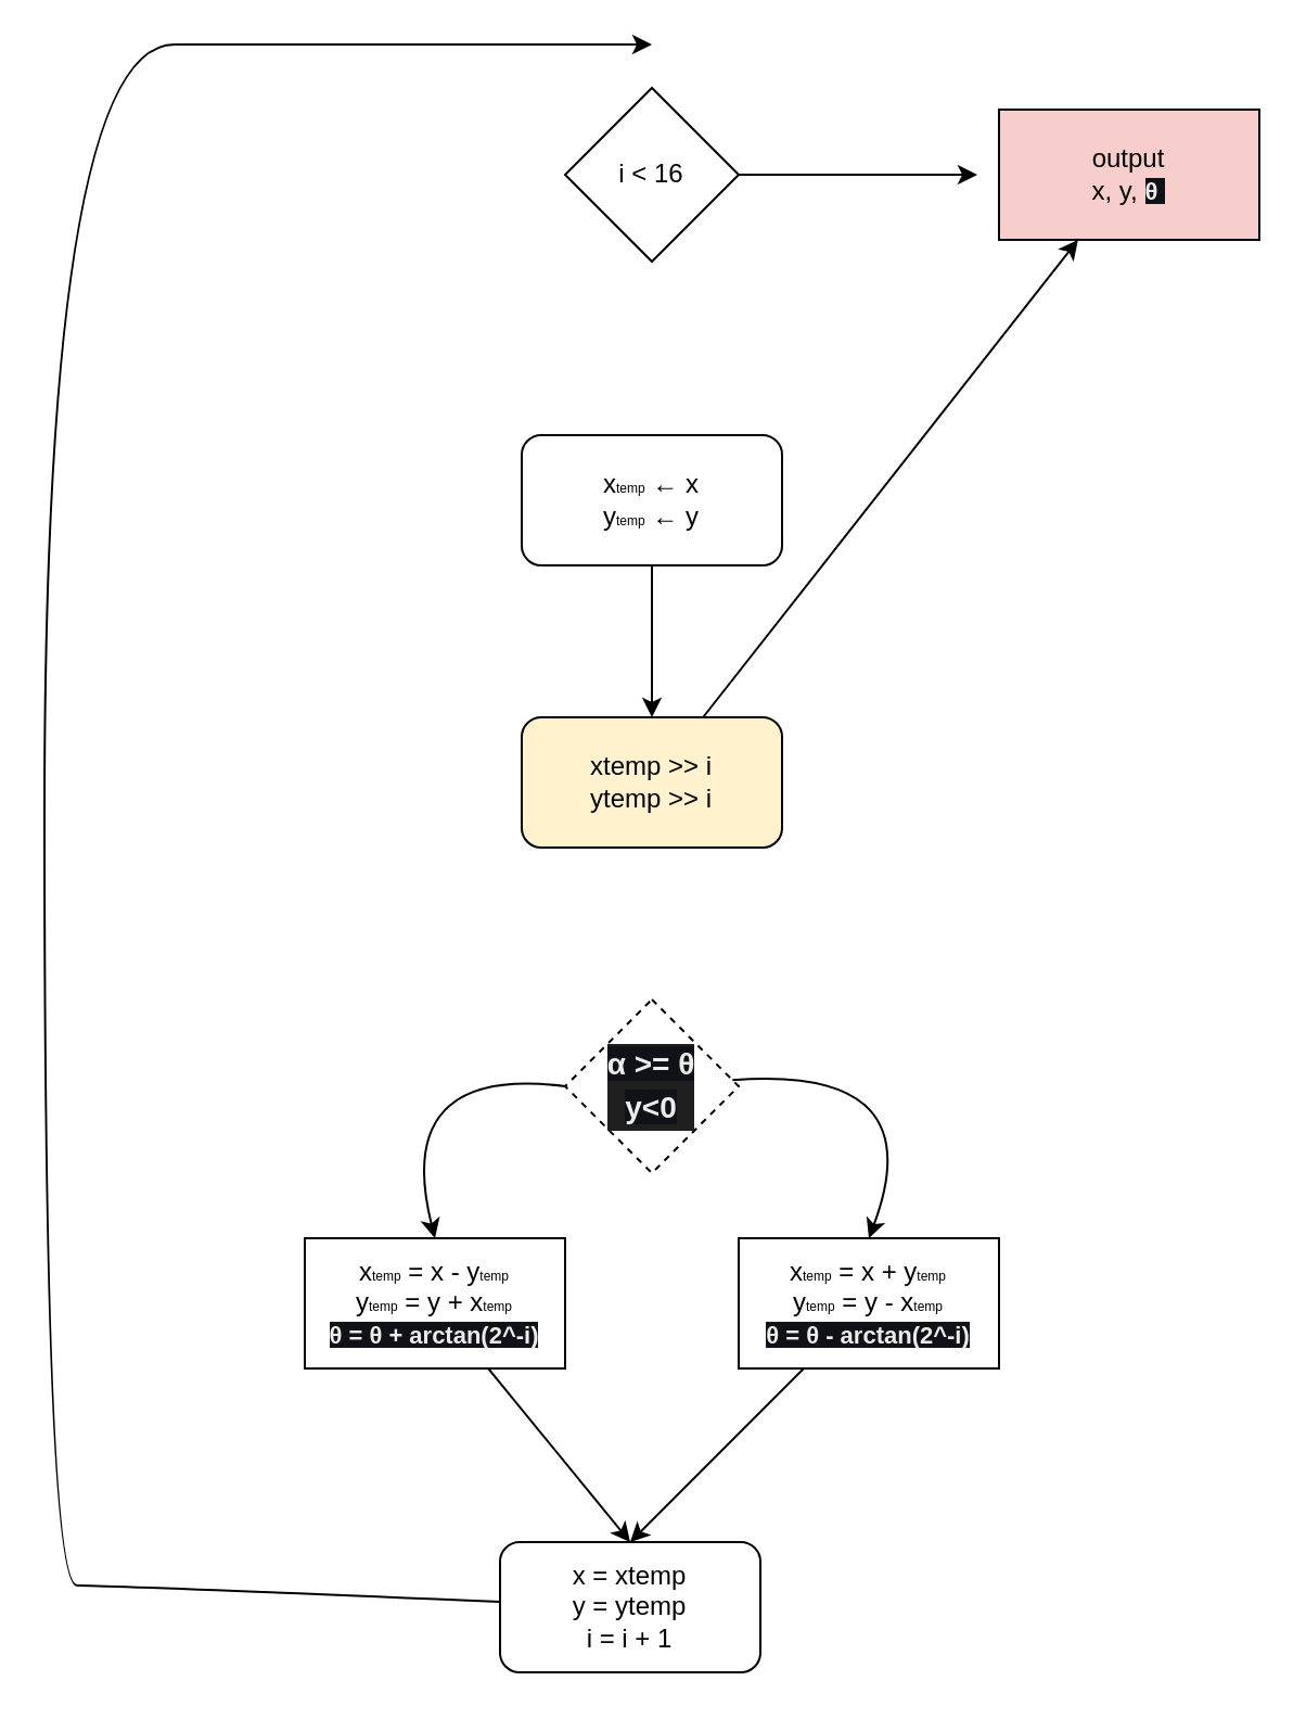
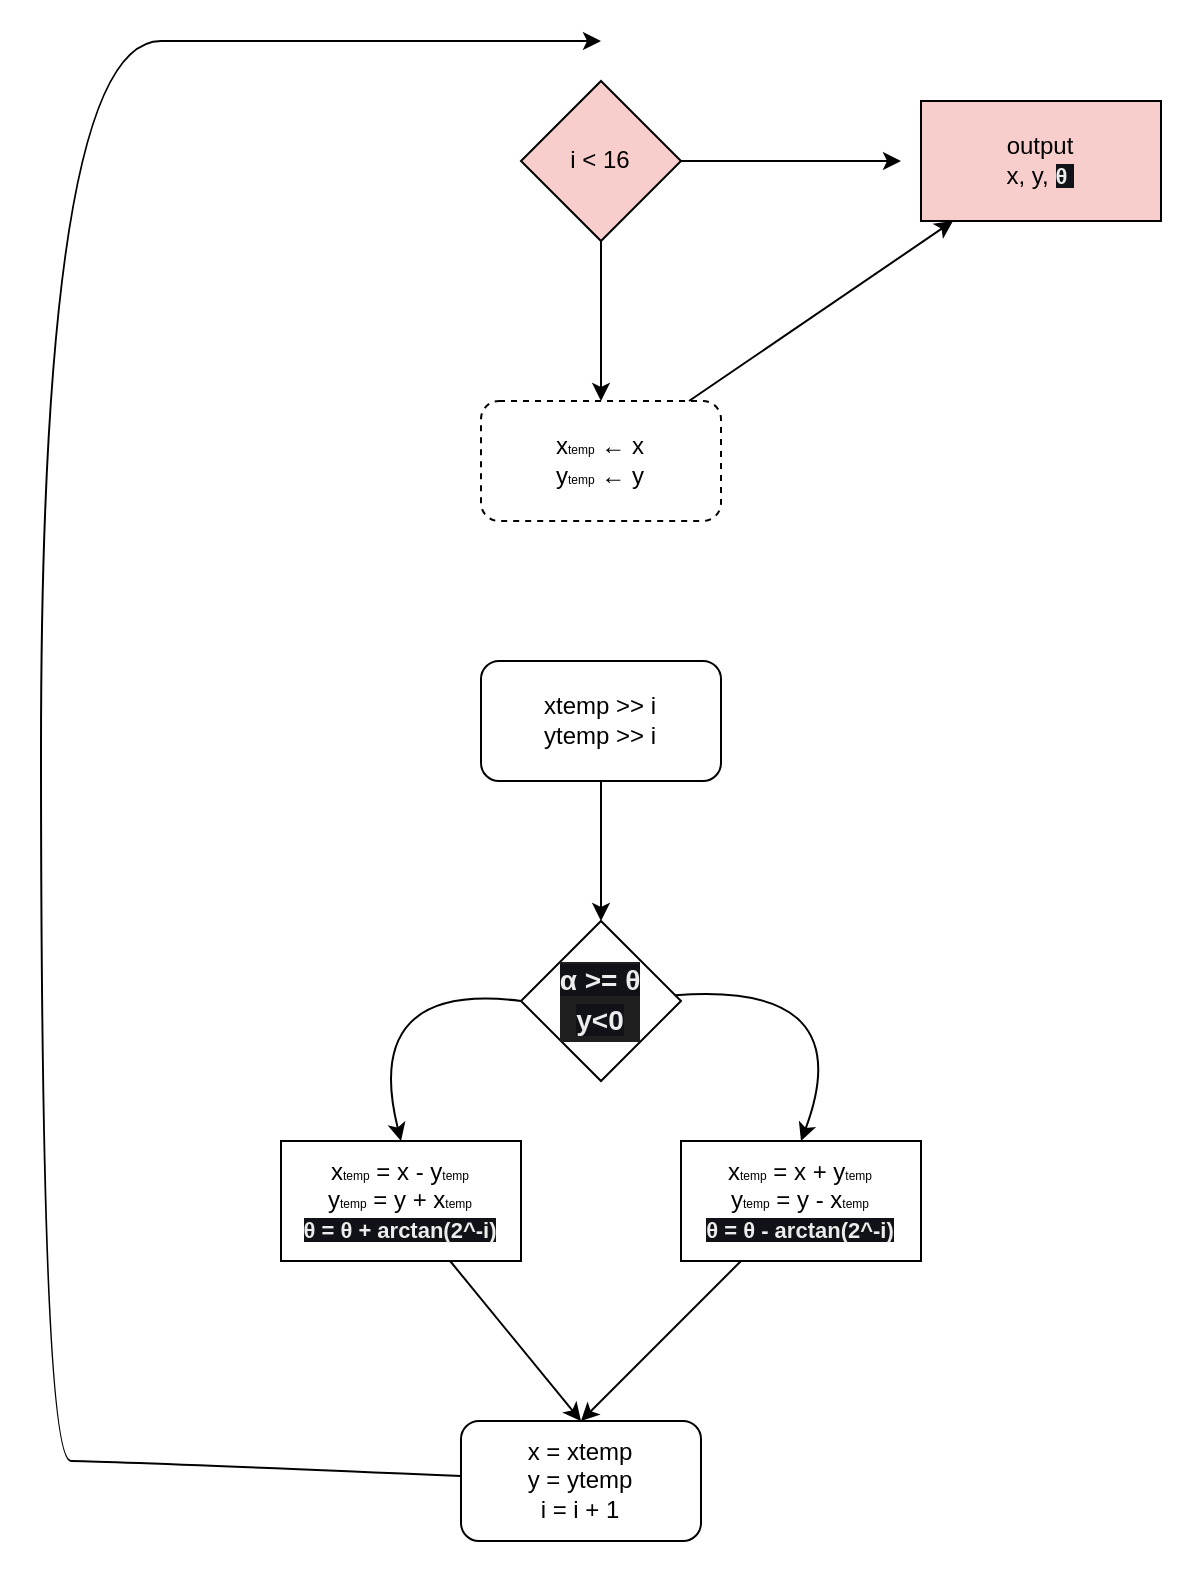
  <mxCell id="0" />
  <mxCell id="1" parent="0" />
- <mxCell id="2" value="i &amp;lt; 16" style="rhombus;whiteSpace=wrap;html=1;" vertex="1" parent="1"><mxGeometry x="260" y="40" width="80" height="80" as="geometry" /></mxCell>
- <mxCell id="4" value="&lt;div&gt;&lt;span style=&quot;background-color: transparent; color: light-dark(rgb(0, 0, 0), rgb(255, 255, 255));&quot;&gt;x&lt;/span&gt;&lt;font style=&quot;background-color: transparent; color: light-dark(rgb(0, 0, 0), rgb(255, 255, 255)); font-size: 6px;&quot;&gt;temp&lt;/font&gt;&lt;span style=&quot;background-color: transparent; color: light-dark(rgb(0, 0, 0), rgb(255, 255, 255));&quot;&gt;&amp;nbsp;← x&lt;/span&gt;&lt;/div&gt;&lt;div&gt;y&lt;font style=&quot;font-size: 6px;&quot;&gt;temp&lt;/font&gt;&amp;nbsp;← y&lt;/div&gt;" style="rounded=1;whiteSpace=wrap;html=1;" vertex="1" parent="1"><mxGeometry x="240" y="200" width="120" height="60" as="geometry" /></mxCell>
- <mxCell id="5" value="xtemp &amp;gt;&amp;gt; i&lt;div&gt;ytemp &amp;gt;&amp;gt; i&lt;/div&gt;" style="rounded=1;whiteSpace=wrap;html=1;fillColor=#fff2cc;" vertex="1" parent="1"><mxGeometry x="240" y="330" width="120" height="60" as="geometry" /></mxCell>
- <mxCell id="6" value="&lt;div style=&quot;color: rgb(204, 204, 204); background-color: rgb(31, 31, 31); font-family: Consolas, &amp;quot;Courier New&amp;quot;, monospace; font-size: 14px; line-height: 19px; white-space: pre;&quot;&gt;&lt;b style=&quot;color: rgb(236, 236, 236); font-family: &amp;quot;Google Sans&amp;quot;, Arial, sans-serif; text-align: start; white-space: normal; background-color: rgb(16, 18, 24);&quot;&gt;α &amp;gt;=&amp;nbsp;&lt;/b&gt;&lt;b style=&quot;white-space: normal; color: rgb(236, 236, 236); font-family: &amp;quot;Google Sans&amp;quot;, Arial, sans-serif; text-align: start; background-color: rgb(16, 18, 24);&quot;&gt;θ&lt;/b&gt;&lt;/div&gt;&lt;div style=&quot;color: rgb(204, 204, 204); background-color: rgb(31, 31, 31); font-family: Consolas, &amp;quot;Courier New&amp;quot;, monospace; font-size: 14px; line-height: 19px; white-space: pre;&quot;&gt;&lt;b style=&quot;white-space: normal; color: rgb(236, 236, 236); font-family: &amp;quot;Google Sans&amp;quot;, Arial, sans-serif; text-align: start; background-color: rgb(16, 18, 24);&quot;&gt;y&amp;lt;0&lt;/b&gt;&lt;/div&gt;" style="rhombus;whiteSpace=wrap;html=1;dashed=1;" vertex="1" parent="1"><mxGeometry x="260" y="460" width="80" height="80" as="geometry" /></mxCell>
+ <mxCell id="2" value="i &amp;lt; 16" style="rhombus;whiteSpace=wrap;html=1;fillColor=#f8cecc;" vertex="1" parent="1"><mxGeometry x="260" y="40" width="80" height="80" as="geometry" /></mxCell>
+ <mxCell id="3" value="" style="curved=1;endArrow=classic;html=1;rounded=0;entryX=0.5;entryY=0;entryDx=0;entryDy=0;" edge="1" parent="1" source="2" target="4"><mxGeometry width="50" height="50" relative="1" as="geometry"><mxPoint x="300" y="170" as="sourcePoint" /><mxPoint x="300" y="190.711" as="targetPoint" /></mxGeometry></mxCell>
+ <mxCell id="4" value="&lt;div&gt;&lt;span style=&quot;background-color: transparent; color: light-dark(rgb(0, 0, 0), rgb(255, 255, 255));&quot;&gt;x&lt;/span&gt;&lt;font style=&quot;background-color: transparent; color: light-dark(rgb(0, 0, 0), rgb(255, 255, 255)); font-size: 6px;&quot;&gt;temp&lt;/font&gt;&lt;span style=&quot;background-color: transparent; color: light-dark(rgb(0, 0, 0), rgb(255, 255, 255));&quot;&gt;&amp;nbsp;← x&lt;/span&gt;&lt;/div&gt;&lt;div&gt;y&lt;font style=&quot;font-size: 6px;&quot;&gt;temp&lt;/font&gt;&amp;nbsp;← y&lt;/div&gt;" style="rounded=1;whiteSpace=wrap;html=1;dashed=1;" vertex="1" parent="1"><mxGeometry x="240" y="200" width="120" height="60" as="geometry" /></mxCell>
+ <mxCell id="5" value="xtemp &amp;gt;&amp;gt; i&lt;div&gt;ytemp &amp;gt;&amp;gt; i&lt;/div&gt;" style="rounded=1;whiteSpace=wrap;html=1;" vertex="1" parent="1"><mxGeometry x="240" y="330" width="120" height="60" as="geometry" /></mxCell>
+ <mxCell id="6" value="&lt;div style=&quot;color: rgb(204, 204, 204); background-color: rgb(31, 31, 31); font-family: Consolas, &amp;quot;Courier New&amp;quot;, monospace; font-size: 14px; line-height: 19px; white-space: pre;&quot;&gt;&lt;b style=&quot;color: rgb(236, 236, 236); font-family: &amp;quot;Google Sans&amp;quot;, Arial, sans-serif; text-align: start; white-space: normal; background-color: rgb(16, 18, 24);&quot;&gt;α &amp;gt;=&amp;nbsp;&lt;/b&gt;&lt;b style=&quot;white-space: normal; color: rgb(236, 236, 236); font-family: &amp;quot;Google Sans&amp;quot;, Arial, sans-serif; text-align: start; background-color: rgb(16, 18, 24);&quot;&gt;θ&lt;/b&gt;&lt;/div&gt;&lt;div style=&quot;color: rgb(204, 204, 204); background-color: rgb(31, 31, 31); font-family: Consolas, &amp;quot;Courier New&amp;quot;, monospace; font-size: 14px; line-height: 19px; white-space: pre;&quot;&gt;&lt;b style=&quot;white-space: normal; color: rgb(236, 236, 236); font-family: &amp;quot;Google Sans&amp;quot;, Arial, sans-serif; text-align: start; background-color: rgb(16, 18, 24);&quot;&gt;y&amp;lt;0&lt;/b&gt;&lt;/div&gt;" style="rhombus;whiteSpace=wrap;html=1;" vertex="1" parent="1"><mxGeometry x="260" y="460" width="80" height="80" as="geometry" /></mxCell>
  <mxCell id="7" value="x&lt;font style=&quot;font-size: 6px;&quot;&gt;temp&lt;/font&gt; = x - y&lt;span style=&quot;font-size: 6px;&quot;&gt;temp&lt;/span&gt;&lt;div&gt;y&lt;span style=&quot;font-size: 6px;&quot;&gt;temp&lt;/span&gt;&amp;nbsp;= y + x&lt;span style=&quot;font-size: 6px; background-color: transparent; color: light-dark(rgb(0, 0, 0), rgb(255, 255, 255));&quot;&gt;temp&lt;/span&gt;&lt;/div&gt;&lt;div&gt;&lt;font style=&quot;font-size: 11px;&quot;&gt;&lt;b style=&quot;color: rgb(236, 236, 236); font-family: &amp;quot;Google Sans&amp;quot;, Arial, sans-serif; text-align: start; background-color: rgb(16, 18, 24);&quot;&gt;θ =&amp;nbsp;&lt;/b&gt;&lt;b style=&quot;color: rgb(236, 236, 236); font-family: &amp;quot;Google Sans&amp;quot;, Arial, sans-serif; text-align: start; background-color: rgb(16, 18, 24);&quot;&gt;θ + arctan(2^-i)&lt;/b&gt;&lt;/font&gt;&lt;/div&gt;" style="rounded=0;whiteSpace=wrap;html=1;" vertex="1" parent="1"><mxGeometry x="140" y="570" width="120" height="60" as="geometry" /></mxCell>
  <mxCell id="8" value="x&lt;span style=&quot;font-size: 6px;&quot;&gt;temp&lt;/span&gt;&amp;nbsp;= x + y&lt;span style=&quot;font-size: 6px;&quot;&gt;temp&lt;/span&gt;&lt;div&gt;y&lt;span style=&quot;font-size: 6px;&quot;&gt;temp&lt;/span&gt;&amp;nbsp;= y - x&lt;span style=&quot;font-size: 6px; background-color: transparent; color: light-dark(rgb(0, 0, 0), rgb(255, 255, 255));&quot;&gt;temp&lt;/span&gt;&lt;/div&gt;&lt;div&gt;&lt;font style=&quot;font-size: 11px;&quot;&gt;&lt;b style=&quot;color: rgb(236, 236, 236); font-family: &amp;quot;Google Sans&amp;quot;, Arial, sans-serif; text-align: start; background-color: rgb(16, 18, 24);&quot;&gt;θ =&amp;nbsp;&lt;/b&gt;&lt;b style=&quot;color: rgb(236, 236, 236); font-family: &amp;quot;Google Sans&amp;quot;, Arial, sans-serif; text-align: start; background-color: rgb(16, 18, 24);&quot;&gt;θ - arctan(2^-i)&lt;/b&gt;&lt;/font&gt;&lt;/div&gt;" style="rounded=0;whiteSpace=wrap;html=1;" vertex="1" parent="1"><mxGeometry x="340" y="570" width="120" height="60" as="geometry" /></mxCell>
  <mxCell id="9" value="x = xtemp&lt;div&gt;y = ytemp&lt;/div&gt;&lt;div&gt;i = i + 1&lt;/div&gt;" style="rounded=1;whiteSpace=wrap;html=1;" vertex="1" parent="1"><mxGeometry x="230" y="710" width="120" height="60" as="geometry" /></mxCell>
- <mxCell id="10" value="" style="curved=1;endArrow=classic;html=1;rounded=0;entryX=0.5;entryY=0;entryDx=0;entryDy=0;" edge="1" parent="1" source="4" target="5"><mxGeometry width="50" height="50" relative="1" as="geometry"><mxPoint x="300" y="310" as="sourcePoint" /><mxPoint x="300" y="330.711" as="targetPoint" /></mxGeometry></mxCell>
- <mxCell id="11" value="" style="curved=1;endArrow=classic;html=1;rounded=0;" edge="1" parent="1" source="5" target="18"><mxGeometry width="50" height="50" relative="1" as="geometry"><mxPoint x="300" y="440" as="sourcePoint" /><mxPoint x="300" y="460.711" as="targetPoint" /></mxGeometry></mxCell>
+ <mxCell id="10" value="" style="curved=1;endArrow=classic;html=1;rounded=0;" edge="1" parent="1" source="4" target="18"><mxGeometry width="50" height="50" relative="1" as="geometry"><mxPoint x="300" y="310" as="sourcePoint" /><mxPoint x="300" y="330.711" as="targetPoint" /></mxGeometry></mxCell>
+ <mxCell id="11" value="" style="curved=1;endArrow=classic;html=1;rounded=0;entryX=0.5;entryY=0;entryDx=0;entryDy=0;" edge="1" parent="1" source="5" target="6"><mxGeometry width="50" height="50" relative="1" as="geometry"><mxPoint x="300" y="440" as="sourcePoint" /><mxPoint x="300" y="460.711" as="targetPoint" /></mxGeometry></mxCell>
  <mxCell id="12" value="" style="curved=1;endArrow=classic;html=1;rounded=0;entryX=0.5;entryY=0;entryDx=0;entryDy=0;exitX=0;exitY=0.5;exitDx=0;exitDy=0;" edge="1" parent="1" source="6" target="7"><mxGeometry width="50" height="50" relative="1" as="geometry"><mxPoint x="189.289" y="550" as="sourcePoint" /><mxPoint x="189.289" y="500" as="targetPoint" /><Array as="points"><mxPoint x="180" y="490" /></Array></mxGeometry></mxCell>
  <mxCell id="13" value="" style="curved=1;endArrow=classic;html=1;rounded=0;entryX=0.5;entryY=0;entryDx=0;entryDy=0;" edge="1" parent="1" source="6" target="8"><mxGeometry width="50" height="50" relative="1" as="geometry"><mxPoint x="340" y="550" as="sourcePoint" /><mxPoint x="410.711" y="500" as="targetPoint" /><Array as="points"><mxPoint x="430" y="490" /></Array></mxGeometry></mxCell>
  <mxCell id="14" value="" style="curved=1;endArrow=classic;html=1;rounded=0;entryX=0.5;entryY=0;entryDx=0;entryDy=0;" edge="1" parent="1" source="7" target="9"><mxGeometry width="50" height="50" relative="1" as="geometry"><mxPoint x="200" y="680" as="sourcePoint" /><mxPoint x="200" y="700.711" as="targetPoint" /></mxGeometry></mxCell>
  <mxCell id="15" value="" style="curved=1;endArrow=classic;html=1;rounded=0;entryX=0.5;entryY=0;entryDx=0;entryDy=0;" edge="1" parent="1" source="8" target="9"><mxGeometry width="50" height="50" relative="1" as="geometry"><mxPoint x="400" y="680" as="sourcePoint" /><mxPoint x="400" y="700.711" as="targetPoint" /></mxGeometry></mxCell>
  <mxCell id="16" value="" style="curved=1;endArrow=classic;html=1;rounded=0;" edge="1" parent="1" source="9"><mxGeometry width="50" height="50" relative="1" as="geometry"><mxPoint x="300" y="820" as="sourcePoint" /><mxPoint x="300" y="20" as="targetPoint" /><Array as="points"><mxPoint x="50" y="730" /><mxPoint x="20" y="730" /><mxPoint x="20" y="20" /><mxPoint x="140" y="20" /></Array></mxGeometry></mxCell>
  <mxCell id="17" value="" style="curved=1;endArrow=classic;html=1;rounded=0;" edge="1" parent="1" source="2"><mxGeometry width="50" height="50" relative="1" as="geometry"><mxPoint x="340" y="130" as="sourcePoint" /><mxPoint x="450" y="80" as="targetPoint" /></mxGeometry></mxCell>
  <mxCell id="18" value="output&lt;div&gt;x, y,&amp;nbsp;&lt;b style=&quot;font-size: 11px; color: rgb(236, 236, 236); font-family: &amp;quot;Google Sans&amp;quot;, Arial, sans-serif; text-align: start; background-color: rgb(16, 18, 24);&quot;&gt;θ&amp;nbsp;&lt;/b&gt;&lt;/div&gt;" style="rounded=0;whiteSpace=wrap;html=1;fillColor=#f8cecc;" vertex="1" parent="1"><mxGeometry x="460" y="50" width="120" height="60" as="geometry" /></mxCell>
